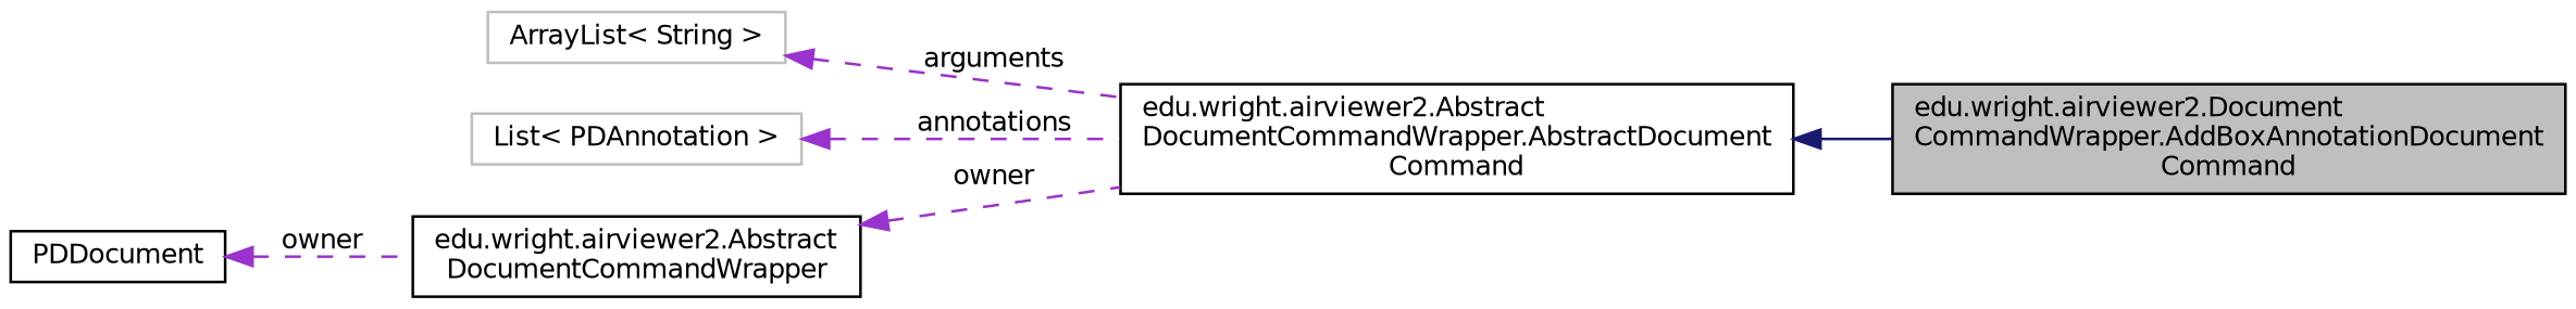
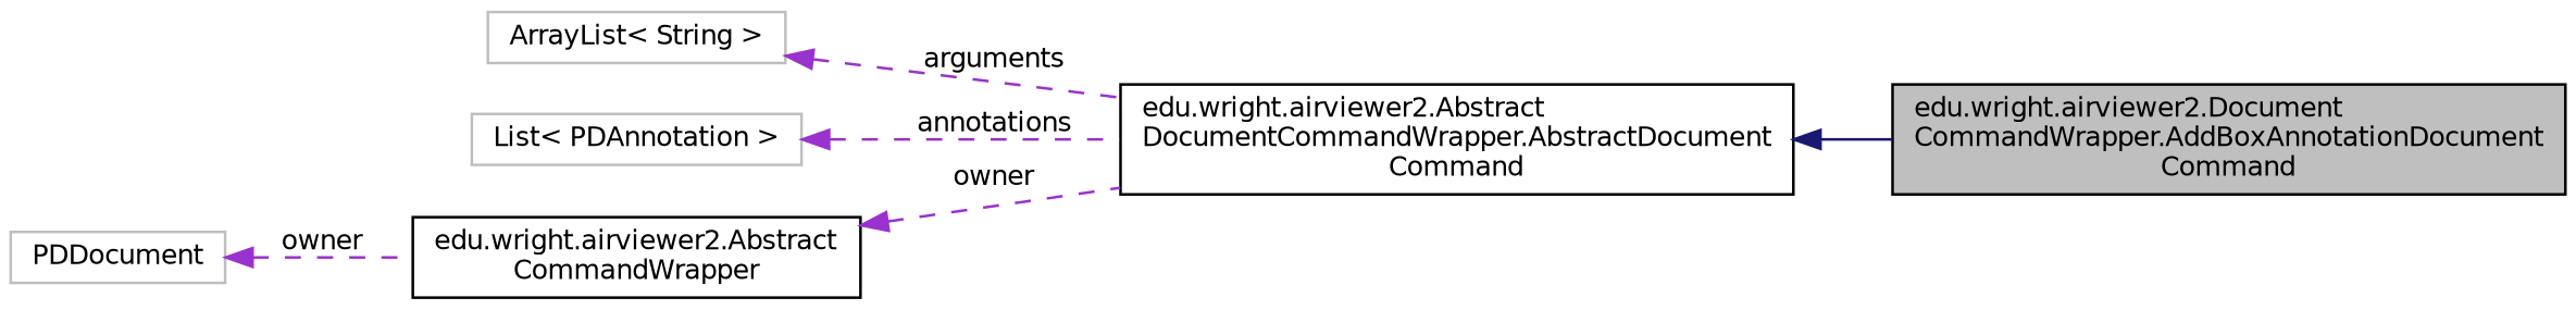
  digraph {
    rankdir=LR
    node [color=black fillcolor=white fontname=Helvetica fontsize=10 shape=record style=filled]
    edge [color=darkorchid3 dir=back fontname=Helvetica fontsize=10 labelfontname=Helvetica labelfontsize=10 style=dashed]
    n1 [fillcolor=grey75 fontcolor=black height=0.2 label="edu.wright.airviewer2.Document\lCommandWrapper.AddBoxAnnotationDocument\lCommand" width=0.4]
    n2 [height=0.2 label="edu.wright.airviewer2.Abstract\lDocumentCommandWrapper.AbstractDocument\lCommand" width=0.4]
    n3 [color=grey75 height=0.2 label="ArrayList\< String \>" width=0.4]
    n4 [color=grey75 height=0.2 label="List\< PDAnnotation \>" width=0.4]
-   n5 [height=0.2 label="edu.wright.airviewer2.Abstract\lDocumentCommandWrapper" width=0.4]
-   n6 [height=0.2 label=PDDocument width=0.4]
+   n5 [height=0.2 label="edu.wright.airviewer2.Abstract\lCommandWrapper" width=0.4]
+   n6 [color=grey75 height=0.2 label=PDDocument width=0.4]
    n2 -> n1 [color=midnightblue style=solid]
    n3 -> n2 [label=" arguments"]
    n4 -> n2 [label=" annotations"]
    n5 -> n2 [label=" owner"]
    n6 -> n5 [label=" owner"]
  }
